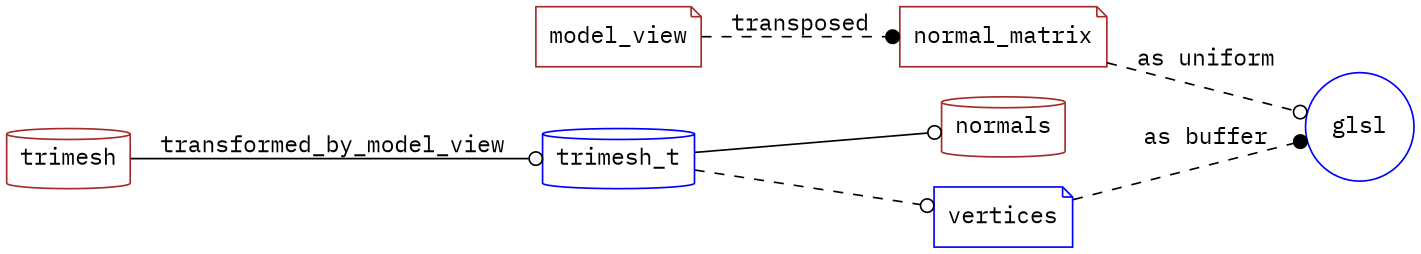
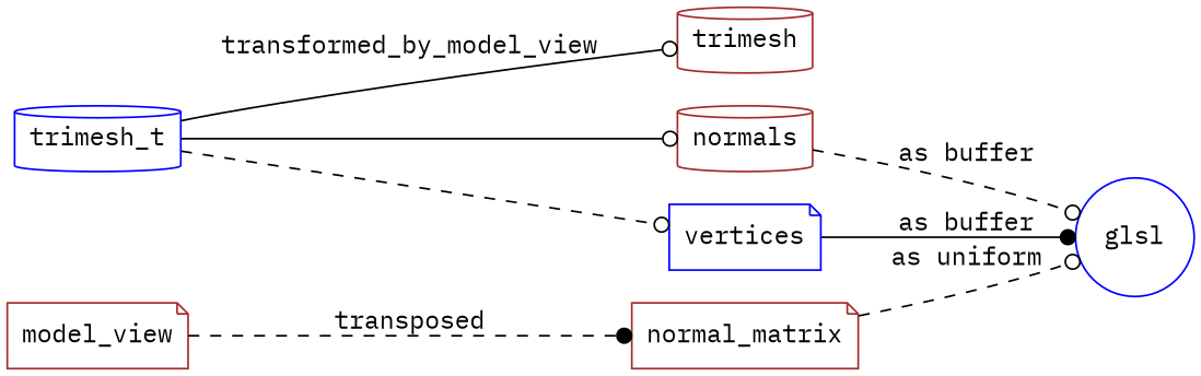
  digraph {
    fontname="IBM Plex Mono"
    rankdir=LR
    node [color=brown fontname="IBM Plex Mono" shape=cylinder]
    edge [arrowhead=odot fontname="IBM Plex Mono" style=dashed]
    trimesh_t [color=blue]
    trimesh
    normals
    vertices [color=blue shape=note]
    glsl [color=blue shape=circle]
    model_view [shape=note]
    normal_matrix [shape=note]
    trimesh_t -> normals [style=solid]
    trimesh_t -> vertices
-   trimesh -> trimesh_t [label=transformed_by_model_view style=solid]
-   vertices -> glsl [arrowhead=dot label="as buffer"]
+   trimesh_t -> trimesh [label=transformed_by_model_view style=solid]
+   normals -> glsl [label="as buffer"]
+   vertices -> glsl [arrowhead=dot label="as buffer" style=solid]
    model_view -> normal_matrix [arrowhead=dot label=transposed]
    normal_matrix -> glsl [label="as uniform"]
  }
